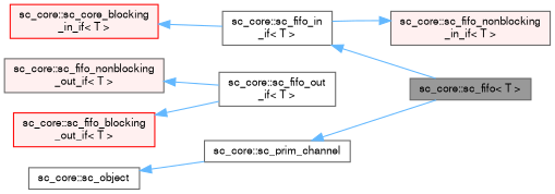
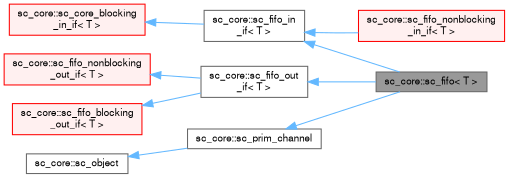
  digraph {
    rankdir=LR
    node [color=gray40 fillcolor=white fontname=FreeSans fontsize=10 shape=box style=filled]
    edge [color=steelblue1 dir=back fontname=FreeSans fontsize=10 labelfontname=FreeSans labelfontsize=10 style=solid]
    n1 [fillcolor=grey60 fontcolor=black height=0.2 label="sc_core::sc_fifo\< T \>" width=0.4]
    n2 [height=0.2 label="sc_core::sc_fifo_in\l_if\< T \>" width=0.4]
-   n3 [fillcolor="#FFF0F0" height=0.2 label="sc_core::sc_fifo_nonblocking\l_in_if\< T \>" width=0.4]
+   n3 [color=red fillcolor="#FFF0F0" height=0.2 label="sc_core::sc_fifo_nonblocking\l_in_if\< T \>" width=0.4]
    n4 [color=red fillcolor="#FFF0F0" height=0.2 label="sc_core::sc_core_blocking\l_in_if\< T \>" width=0.4]
    n5 [height=0.2 label="sc_core::sc_fifo_out\l_if\< T \>" width=0.4]
-   n6 [fillcolor="#FFF0F0" height=0.2 label="sc_core::sc_fifo_nonblocking\l_out_if\< T \>" width=0.4]
+   n6 [color=red fillcolor="#FFF0F0" height=0.2 label="sc_core::sc_fifo_nonblocking\l_out_if\< T \>" width=0.4]
    n7 [color=red fillcolor="#FFF0F0" height=0.2 label="sc_core::sc_fifo_blocking\l_out_if\< T \>" width=0.4]
    n8 [height=0.2 label="sc_core::sc_prim_channel" width=0.4]
    n9 [height=0.2 label="sc_core::sc_object" width=0.4]
    n2 -> n1
-   n3 -> n2
+   n2 -> n3
    n4 -> n2
+   n5 -> n1
    n6 -> n5
    n7 -> n5
    n8 -> n1
    n9 -> n8
  }
